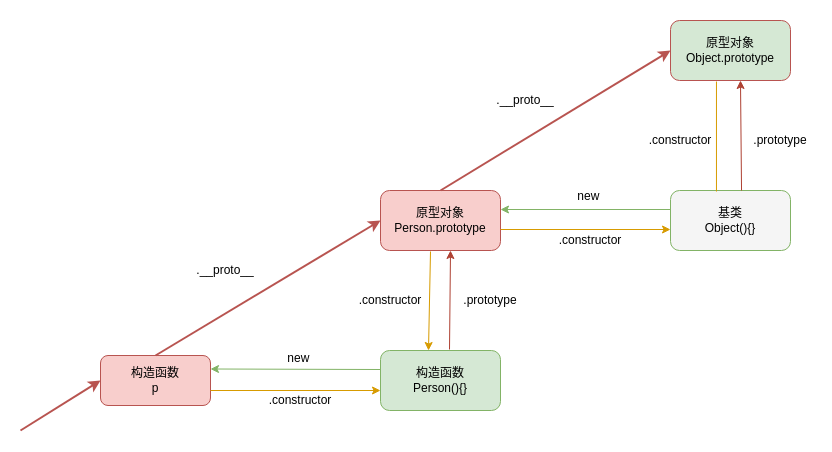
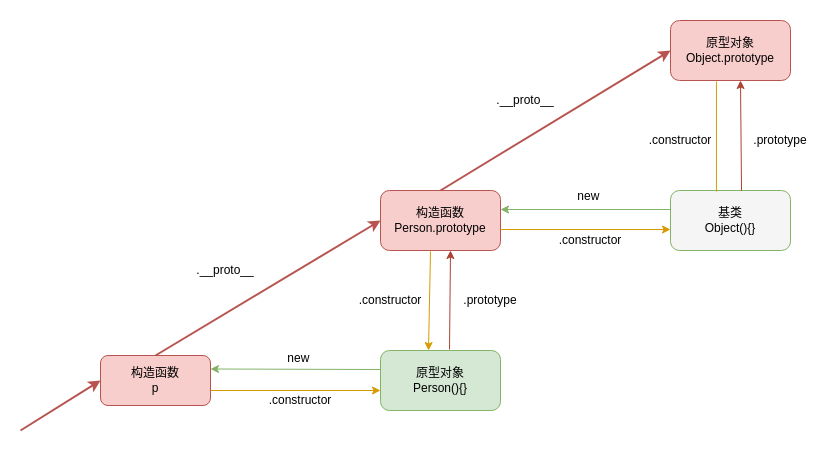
  <mxCell id="0" />
  <mxCell id="1" parent="0" />
- <mxCell id="2" value="原型对象&lt;br&gt;Person.prototype" style="rounded=1;whiteSpace=wrap;html=1;fillColor=#f8cecc;strokeColor=#b85450;" parent="1" vertex="1"><mxGeometry x="380" y="190" width="120" height="60" as="geometry" /></mxCell>
- <mxCell id="3" value="构造函数&lt;br&gt;Person(){}" style="rounded=1;whiteSpace=wrap;html=1;fillColor=#d5e8d4;strokeColor=#82b366;" parent="1" vertex="1"><mxGeometry x="380" y="350" width="120" height="60" as="geometry" /></mxCell>
+ <mxCell id="2" value="构造函数&lt;br&gt;Person.prototype" style="rounded=1;whiteSpace=wrap;html=1;fillColor=#f8cecc;strokeColor=#b85450;" parent="1" vertex="1"><mxGeometry x="380" y="190" width="120" height="60" as="geometry" /></mxCell>
+ <mxCell id="3" value="原型对象&lt;br&gt;Person(){}" style="rounded=1;whiteSpace=wrap;html=1;fillColor=#d5e8d4;strokeColor=#82b366;" parent="1" vertex="1"><mxGeometry x="380" y="350" width="120" height="60" as="geometry" /></mxCell>
  <mxCell id="4" value="构造函数&lt;br&gt;p" style="rounded=1;whiteSpace=wrap;html=1;fillColor=#f8cecc;strokeColor=#b85450;" parent="1" vertex="1"><mxGeometry x="100" y="355" width="110" height="50" as="geometry" /></mxCell>
  <mxCell id="5" value="" style="endArrow=classic;html=1;entryX=1;entryY=0.25;entryDx=0;entryDy=0;fillColor=#d5e8d4;strokeColor=#82b366;" parent="1" edge="1"><mxGeometry width="50" height="50" relative="1" as="geometry"><mxPoint x="380" y="369" as="sourcePoint" /><mxPoint x="210" y="368.5" as="targetPoint" /></mxGeometry></mxCell>
  <mxCell id="6" value="new&amp;nbsp;" style="text;html=1;strokeColor=none;fillColor=none;align=center;verticalAlign=middle;whiteSpace=wrap;rounded=0;" parent="1" vertex="1"><mxGeometry x="260" y="348" width="80" height="20" as="geometry" /></mxCell>
  <mxCell id="7" value="" style="endArrow=classic;html=1;entryX=0;entryY=0.5;entryDx=0;entryDy=0;exitX=0.5;exitY=0;exitDx=0;exitDy=0;fillColor=#f8cecc;strokeColor=#b85450;strokeWidth=2;" parent="1" source="4" target="2" edge="1"><mxGeometry width="50" height="50" relative="1" as="geometry"><mxPoint x="170" y="340" as="sourcePoint" /><mxPoint x="190" y="240" as="targetPoint" /></mxGeometry></mxCell>
  <mxCell id="8" value=".__proto__" style="text;html=1;strokeColor=none;fillColor=none;align=center;verticalAlign=middle;whiteSpace=wrap;rounded=0;" parent="1" vertex="1"><mxGeometry x="190" y="260" width="70" height="20" as="geometry" /></mxCell>
  <mxCell id="9" value="" style="endArrow=classic;html=1;fillColor=#ffe6cc;strokeColor=#d79b00;entryX=0.4;entryY=0;entryDx=0;entryDy=0;entryPerimeter=0;" parent="1" target="3" edge="1"><mxGeometry width="50" height="50" relative="1" as="geometry"><mxPoint x="430" y="251" as="sourcePoint" /><mxPoint x="430" y="345" as="targetPoint" /></mxGeometry></mxCell>
  <mxCell id="10" value="" style="endArrow=classic;html=1;fillColor=#fad9d5;strokeColor=#ae4132;exitX=0.575;exitY=-0.017;exitDx=0;exitDy=0;exitPerimeter=0;" parent="1" source="3" edge="1"><mxGeometry width="50" height="50" relative="1" as="geometry"><mxPoint x="450" y="340" as="sourcePoint" /><mxPoint x="450" y="250" as="targetPoint" /></mxGeometry></mxCell>
  <mxCell id="11" value=".constructor" style="text;html=1;strokeColor=none;fillColor=none;align=center;verticalAlign=middle;whiteSpace=wrap;rounded=0;" parent="1" vertex="1"><mxGeometry x="360" y="290" width="60" height="20" as="geometry" /></mxCell>
  <mxCell id="12" value=".prototype" style="text;html=1;strokeColor=none;fillColor=none;align=center;verticalAlign=middle;whiteSpace=wrap;rounded=0;" parent="1" vertex="1"><mxGeometry x="460" y="290" width="60" height="20" as="geometry" /></mxCell>
- <mxCell id="13" value="原型对象&lt;br&gt;Object.prototype" style="rounded=1;whiteSpace=wrap;html=1;fillColor=#d5e8d4;strokeColor=#b85450;" parent="1" vertex="1"><mxGeometry x="670" y="20" width="120" height="60" as="geometry" /></mxCell>
+ <mxCell id="13" value="原型对象&lt;br&gt;Object.prototype" style="rounded=1;whiteSpace=wrap;html=1;fillColor=#f8cecc;strokeColor=#b85450;" parent="1" vertex="1"><mxGeometry x="670" y="20" width="120" height="60" as="geometry" /></mxCell>
  <mxCell id="14" value="基类&lt;br&gt;Object(){}" style="rounded=1;whiteSpace=wrap;html=1;fillColor=#f5f5f5;strokeColor=#82b366;" parent="1" vertex="1"><mxGeometry x="670" y="190" width="120" height="60" as="geometry" /></mxCell>
  <mxCell id="15" value="" style="endArrow=classic;html=1;entryX=1;entryY=0.25;entryDx=0;entryDy=0;exitX=0;exitY=0.25;exitDx=0;exitDy=0;fillColor=#d5e8d4;strokeColor=#82b366;" parent="1" edge="1"><mxGeometry width="50" height="50" relative="1" as="geometry"><mxPoint x="670" y="209" as="sourcePoint" /><mxPoint x="500" y="209" as="targetPoint" /></mxGeometry></mxCell>
  <mxCell id="16" value="new&amp;nbsp;" style="text;html=1;strokeColor=none;fillColor=none;align=center;verticalAlign=middle;whiteSpace=wrap;rounded=0;" parent="1" vertex="1"><mxGeometry x="550" y="186" width="80" height="20" as="geometry" /></mxCell>
  <mxCell id="17" value="" style="endArrow=classic;html=1;entryX=0;entryY=0.5;entryDx=0;entryDy=0;exitX=0.5;exitY=0;exitDx=0;exitDy=0;fillColor=#f8cecc;strokeColor=#b85450;strokeWidth=2;" parent="1" source="2" target="13" edge="1"><mxGeometry width="50" height="50" relative="1" as="geometry"><mxPoint x="500" y="215" as="sourcePoint" /><mxPoint x="410" y="150" as="targetPoint" /></mxGeometry></mxCell>
  <mxCell id="18" value=".__proto__" style="text;html=1;strokeColor=none;fillColor=none;align=center;verticalAlign=middle;whiteSpace=wrap;rounded=0;" parent="1" vertex="1"><mxGeometry x="490" y="90" width="70" height="20" as="geometry" /></mxCell>
  <mxCell id="19" value="" style="endArrow=none;html=1;exitX=0.383;exitY=1.017;exitDx=0;exitDy=0;entryX=0.383;entryY=0.017;entryDx=0;entryDy=0;fillColor=#ffe6cc;strokeColor=#d79b00;exitPerimeter=0;entryPerimeter=0;" parent="1" source="13" target="14" edge="1"><mxGeometry width="50" height="50" relative="1" as="geometry"><mxPoint x="670" y="160" as="sourcePoint" /><mxPoint x="780" y="180" as="targetPoint" /></mxGeometry></mxCell>
  <mxCell id="20" value="" style="endArrow=classic;html=1;exitX=0.592;exitY=0;exitDx=0;exitDy=0;fillColor=#fad9d5;strokeColor=#ae4132;exitPerimeter=0;" parent="1" source="14" edge="1"><mxGeometry width="50" height="50" relative="1" as="geometry"><mxPoint x="730" y="250" as="sourcePoint" /><mxPoint x="740" y="80" as="targetPoint" /></mxGeometry></mxCell>
  <mxCell id="21" value=".constructor" style="text;html=1;strokeColor=none;fillColor=none;align=center;verticalAlign=middle;whiteSpace=wrap;rounded=0;" parent="1" vertex="1"><mxGeometry x="650" y="130" width="60" height="20" as="geometry" /></mxCell>
  <mxCell id="22" value=".prototype" style="text;html=1;strokeColor=none;fillColor=none;align=center;verticalAlign=middle;whiteSpace=wrap;rounded=0;" parent="1" vertex="1"><mxGeometry x="750" y="130" width="60" height="20" as="geometry" /></mxCell>
  <mxCell id="23" value="" style="endArrow=classic;html=1;fillColor=#f8cecc;strokeColor=#b85450;strokeWidth=2;" edge="1" parent="1"><mxGeometry width="50" height="50" relative="1" as="geometry"><mxPoint x="20" y="430" as="sourcePoint" /><mxPoint x="100" y="380" as="targetPoint" /></mxGeometry></mxCell>
  <mxCell id="24" value="" style="endArrow=classic;html=1;strokeWidth=1;fillColor=#ffe6cc;strokeColor=#d79b00;" edge="1" parent="1"><mxGeometry width="50" height="50" relative="1" as="geometry"><mxPoint x="210" y="390" as="sourcePoint" /><mxPoint x="380" y="390" as="targetPoint" /></mxGeometry></mxCell>
  <mxCell id="25" value="" style="endArrow=classic;html=1;strokeWidth=1;entryX=0;entryY=0.65;entryDx=0;entryDy=0;entryPerimeter=0;fillColor=#ffe6cc;strokeColor=#d79b00;" edge="1" parent="1" target="14"><mxGeometry width="50" height="50" relative="1" as="geometry"><mxPoint x="500" y="229" as="sourcePoint" /><mxPoint x="390" y="400" as="targetPoint" /></mxGeometry></mxCell>
  <mxCell id="26" value=".constructor" style="text;html=1;strokeColor=none;fillColor=none;align=center;verticalAlign=middle;whiteSpace=wrap;rounded=0;" vertex="1" parent="1"><mxGeometry x="260" y="390" width="80" height="20" as="geometry" /></mxCell>
  <mxCell id="27" value=".constructor" style="text;html=1;strokeColor=none;fillColor=none;align=center;verticalAlign=middle;whiteSpace=wrap;rounded=0;" vertex="1" parent="1"><mxGeometry x="550" y="230" width="80" height="20" as="geometry" /></mxCell>
